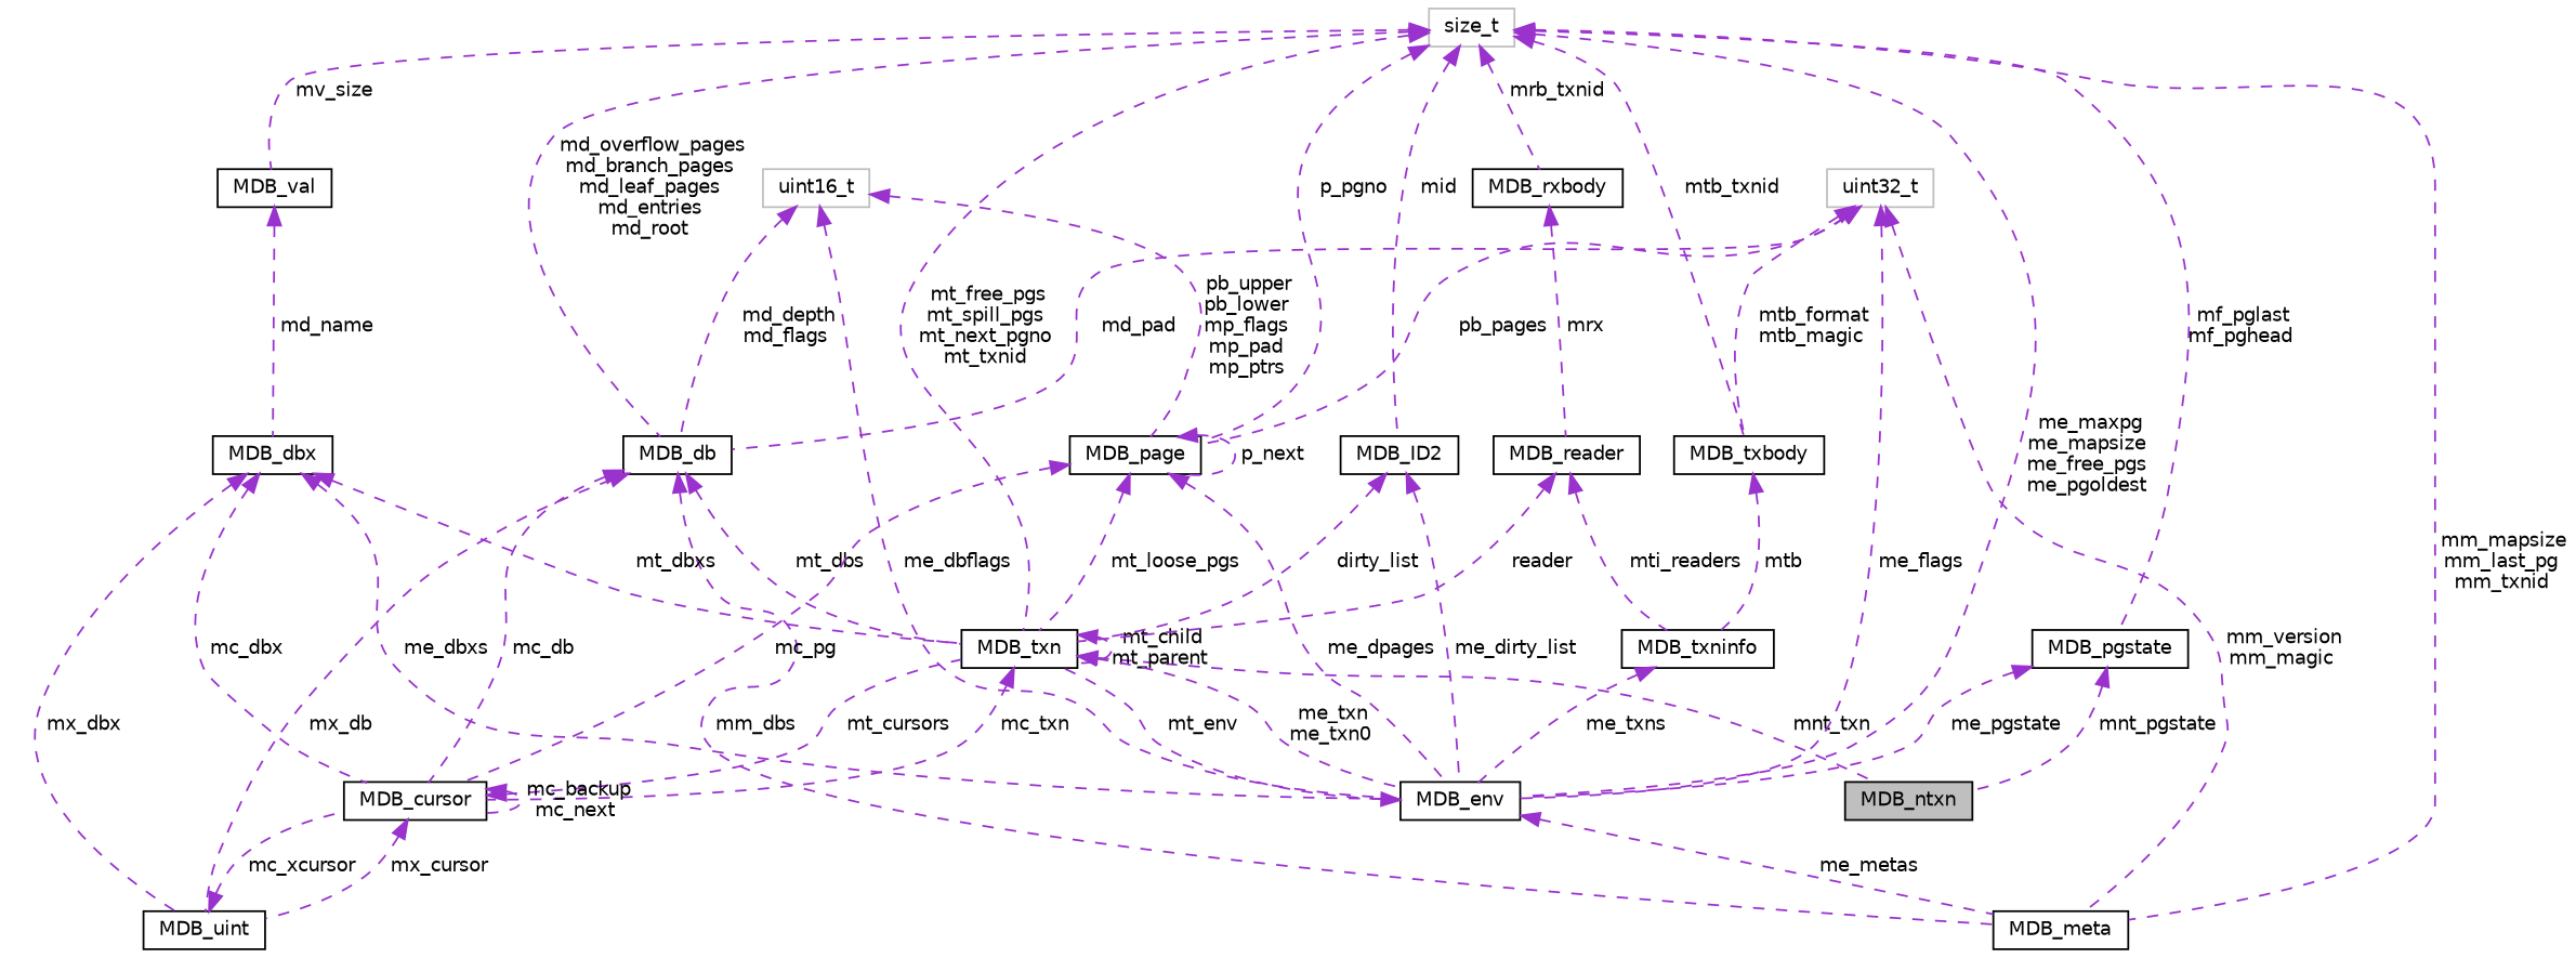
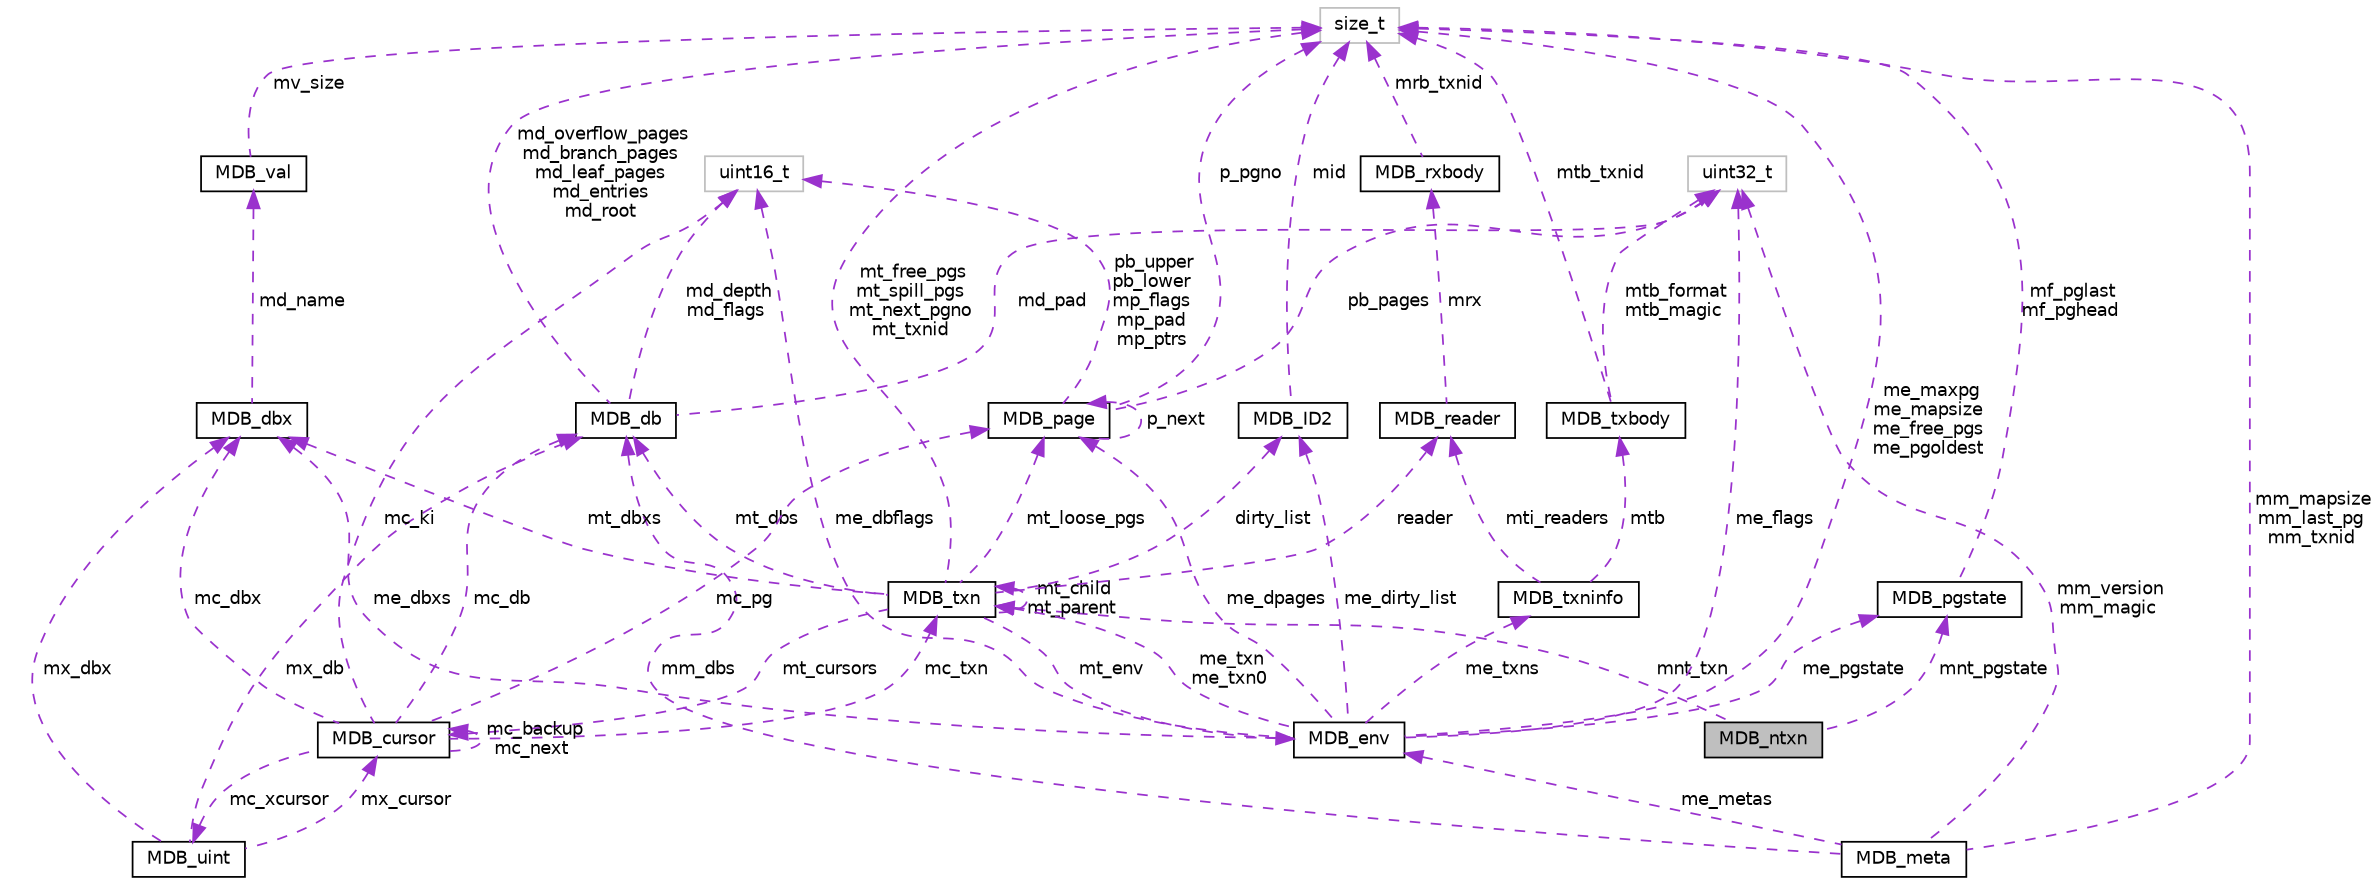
  digraph {
    node [color=black fillcolor=white fontname=Helvetica fontsize=10 shape=record style=filled]
    edge [color=darkorchid3 dir=back fontname=Helvetica fontsize=10 labelfontname=Helvetica labelfontsize=10 style=dashed]
    n1 [fillcolor=grey75 fontcolor=black height=0.2 label=MDB_ntxn width=0.4]
    n2 [height=0.2 label=MDB_txn width=0.4]
    n3 [height=0.2 label=MDB_cursor width=0.4]
    n4 [height=0.2 label=MDB_env width=0.4]
    n5 [height=0.2 label=MDB_uint width=0.4]
    n6 [height=0.2 label=MDB_meta width=0.4]
    n7 [height=0.2 label=MDB_db width=0.4]
    n8 [color=grey75 height=0.2 label=uint32_t width=0.4]
    n9 [height=0.2 label=MDB_page width=0.4]
    n10 [height=0.2 label=MDB_txbody width=0.4]
    n11 [height=0.2 label=MDB_txninfo width=0.4]
    n12 [color=grey75 height=0.2 label=uint16_t width=0.4]
    n13 [color=grey75 height=0.2 label=size_t width=0.4]
    n14 [height=0.2 label=MDB_val width=0.4]
    n15 [height=0.2 label=MDB_rxbody width=0.4]
    n16 [height=0.2 label=MDB_ID2 width=0.4]
    n17 [height=0.2 label=MDB_pgstate width=0.4]
    n18 [height=0.2 label=MDB_dbx width=0.4]
    n19 [height=0.2 label=MDB_reader width=0.4]
    n2 -> n1 [label=" mnt_txn"]
    n2 -> n2 [label=" mt_child\nmt_parent"]
    n2 -> n3 [label=" mc_txn"]
    n2 -> n4 [label=" me_txn\nme_txn0"]
    n3 -> n2 [label=" mt_cursors"]
    n3 -> n3 [label=" mc_backup\nmc_next"]
    n3 -> n5 [label=" mx_cursor"]
    n4 -> n2 [label=" mt_env"]
    n4 -> n6 [label=" me_metas"]
    n5 -> n3 [label=" mc_xcursor"]
    n7 -> n2 [label=" mt_dbs"]
    n7 -> n3 [label=" mc_db"]
    n7 -> n5 [label=" mx_db"]
    n7 -> n6 [label=" mm_dbs"]
    n8 -> n4 [label=" me_flags"]
    n8 -> n6 [label=" mm_version\nmm_magic"]
    n8 -> n7 [label=" md_pad"]
    n8 -> n9 [label=" pb_pages"]
    n8 -> n10 [label=" mtb_format\nmtb_magic"]
    n9 -> n2 [label=" mt_loose_pgs"]
    n9 -> n3 [label=" mc_pg"]
    n9 -> n4 [label=" me_dpages"]
    n9 -> n9 [label=" p_next"]
    n10 -> n11 [label=" mtb"]
    n11 -> n4 [label=" me_txns"]
+   n12 -> n3 [label=" mc_ki"]
    n12 -> n4 [label=" me_dbflags"]
    n12 -> n7 [label=" md_depth\nmd_flags"]
    n12 -> n9 [label=" pb_upper\npb_lower\nmp_flags\nmp_pad\nmp_ptrs"]
    n13 -> n2 [label=" mt_free_pgs\nmt_spill_pgs\nmt_next_pgno\nmt_txnid"]
    n13 -> n4 [label=" me_maxpg\nme_mapsize\nme_free_pgs\nme_pgoldest"]
    n13 -> n6 [label=" mm_mapsize\nmm_last_pg\nmm_txnid"]
    n13 -> n7 [label=" md_overflow_pages\nmd_branch_pages\nmd_leaf_pages\nmd_entries\nmd_root"]
    n13 -> n9 [label=" p_pgno"]
    n13 -> n10 [label=" mtb_txnid"]
    n13 -> n14 [label=" mv_size"]
    n13 -> n15 [label=" mrb_txnid"]
    n13 -> n16 [label=" mid"]
    n13 -> n17 [label=" mf_pglast\nmf_pghead"]
    n14 -> n18 [label=" md_name"]
    n15 -> n19 [label=" mrx"]
    n16 -> n2 [label=" dirty_list"]
    n16 -> n4 [label=" me_dirty_list"]
    n17 -> n1 [label=" mnt_pgstate"]
    n17 -> n4 [label=" me_pgstate"]
    n18 -> n2 [label=" mt_dbxs"]
    n18 -> n3 [label=" mc_dbx"]
    n18 -> n4 [label=" me_dbxs"]
    n18 -> n5 [label=" mx_dbx"]
    n19 -> n2 [label=" reader"]
    n19 -> n11 [label=" mti_readers"]
  }
